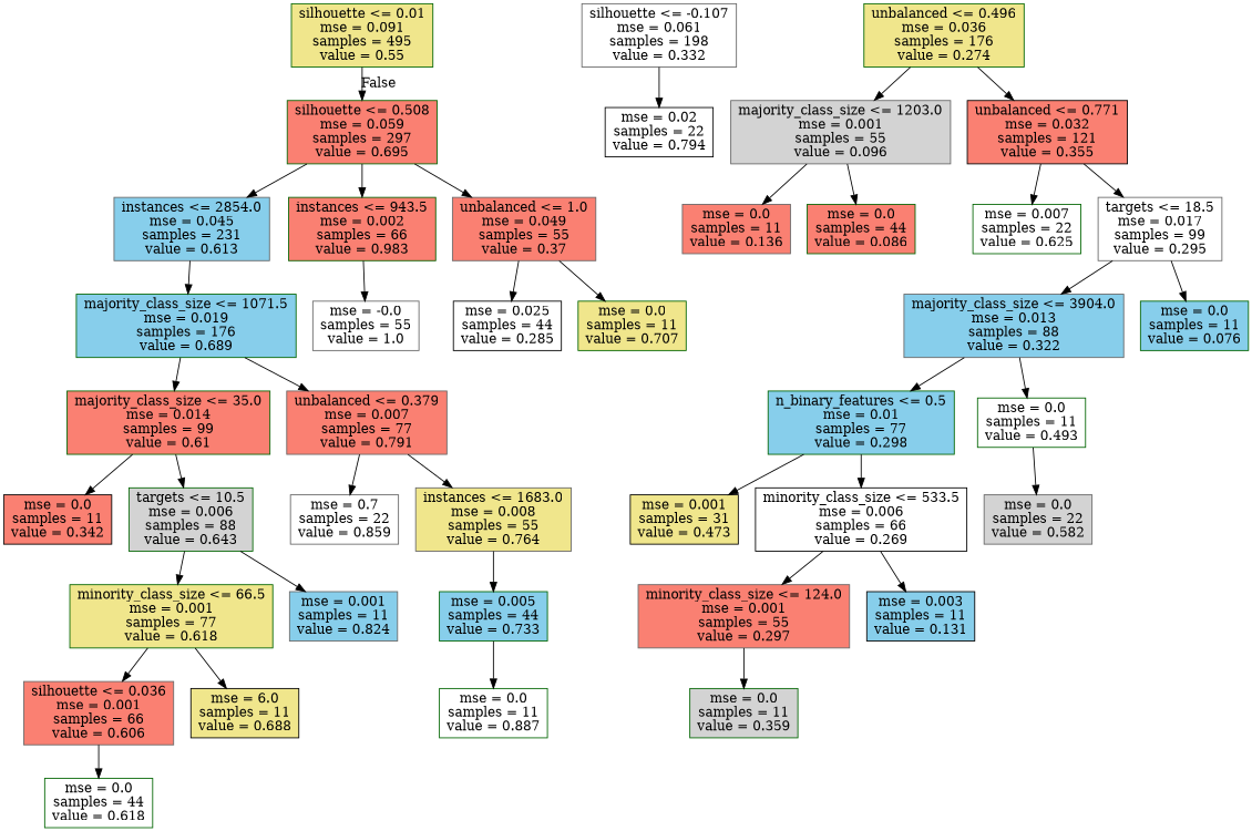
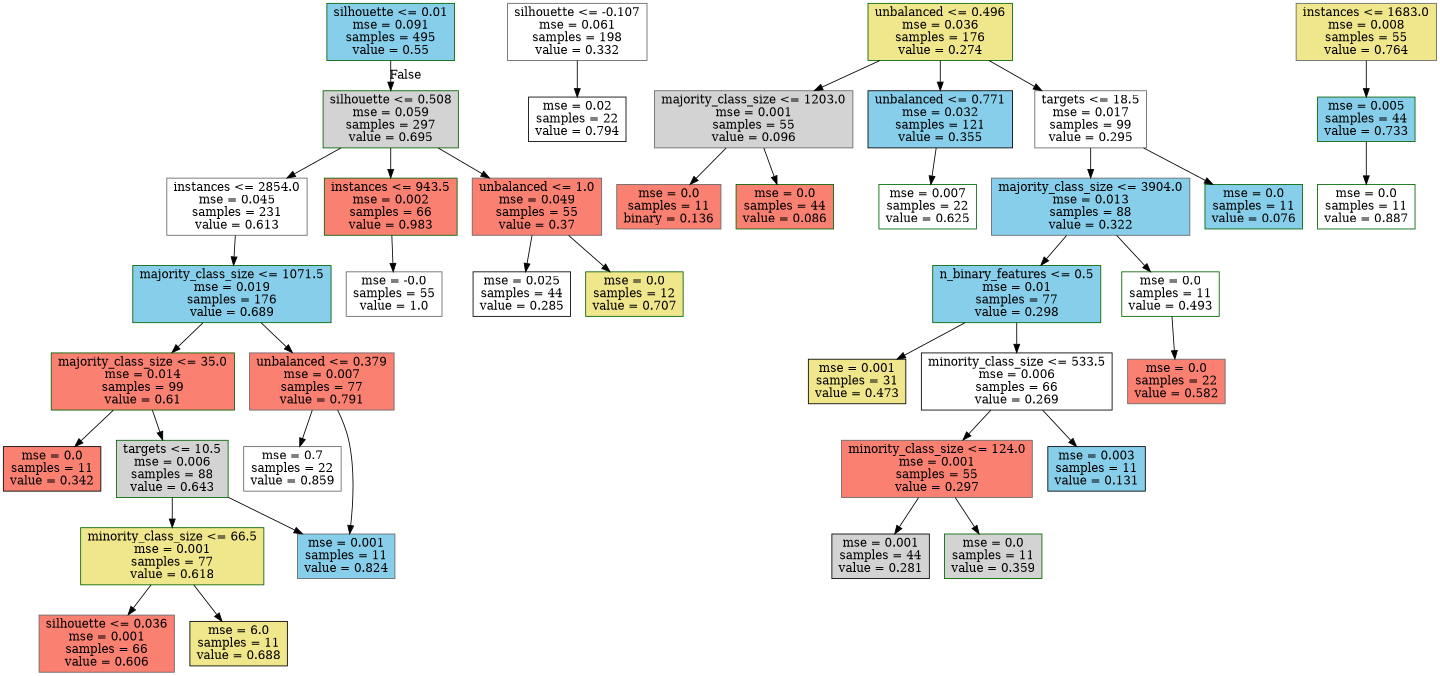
  digraph {
    node [color=darkgreen fillcolor=white shape=box style=filled]
-   n1 [fillcolor=khaki label="silhouette <= 0.01\nmse = 0.091\nsamples = 495\nvalue = 0.55"]
-   n2 [fillcolor=salmon label="silhouette <= 0.508\nmse = 0.059\nsamples = 297\nvalue = 0.695"]
+   n1 [fillcolor=skyblue label="silhouette <= 0.01\nmse = 0.091\nsamples = 495\nvalue = 0.55"]
+   n2 [fillcolor=lightgrey label="silhouette <= 0.508\nmse = 0.059\nsamples = 297\nvalue = 0.695"]
    n3 [color=gray40 label="silhouette <= -0.107\nmse = 0.061\nsamples = 198\nvalue = 0.332"]
    n4 [color=black label="mse = 0.02\nsamples = 22\nvalue = 0.794"]
-   n5 [color=gray40 fillcolor=skyblue label="instances <= 2854.0\nmse = 0.045\nsamples = 231\nvalue = 0.613"]
+   n5 [color=gray40 label="instances <= 2854.0\nmse = 0.045\nsamples = 231\nvalue = 0.613"]
    n6 [fillcolor=salmon label="instances <= 943.5\nmse = 0.002\nsamples = 66\nvalue = 0.983"]
    n7 [color=gray40 fillcolor=salmon label="unbalanced <= 1.0\nmse = 0.049\nsamples = 55\nvalue = 0.37"]
    n8 [fillcolor=khaki label="unbalanced <= 0.496\nmse = 0.036\nsamples = 176\nvalue = 0.274"]
    n9 [color=gray40 fillcolor=lightgrey label="majority_class_size <= 1203.0\nmse = 0.001\nsamples = 55\nvalue = 0.096"]
-   n10 [color=black fillcolor=salmon label="unbalanced <= 0.771\nmse = 0.032\nsamples = 121\nvalue = 0.355"]
-   n11 [color=gray40 fillcolor=salmon label="mse = 0.0\nsamples = 11\nvalue = 0.136"]
+   n10 [color=black fillcolor=skyblue label="unbalanced <= 0.771\nmse = 0.032\nsamples = 121\nvalue = 0.355"]
+   n11 [color=gray40 fillcolor=salmon label="mse = 0.0\nsamples = 11\nbinary = 0.136"]
    n12 [fillcolor=salmon label="mse = 0.0\nsamples = 44\nvalue = 0.086"]
    n13 [label="mse = 0.007\nsamples = 22\nvalue = 0.625"]
    n14 [color=gray40 label="targets <= 18.5\nmse = 0.017\nsamples = 99\nvalue = 0.295"]
    n15 [color=gray40 fillcolor=skyblue label="majority_class_size <= 3904.0\nmse = 0.013\nsamples = 88\nvalue = 0.322"]
    n16 [fillcolor=skyblue label="mse = 0.0\nsamples = 11\nvalue = 0.076"]
    n17 [fillcolor=skyblue label="n_binary_features <= 0.5\nmse = 0.01\nsamples = 77\nvalue = 0.298"]
    n18 [label="mse = 0.0\nsamples = 11\nvalue = 0.493"]
    n19 [color=black fillcolor=khaki label="mse = 0.001\nsamples = 31\nvalue = 0.473"]
    n20 [color=black label="minority_class_size <= 533.5\nmse = 0.006\nsamples = 66\nvalue = 0.269"]
-   n21 [color=gray40 fillcolor=lightgrey label="mse = 0.0\nsamples = 22\nvalue = 0.582"]
+   n21 [color=gray40 fillcolor=salmon label="mse = 0.0\nsamples = 22\nvalue = 0.582"]
    n22 [color=gray40 fillcolor=salmon label="minority_class_size <= 124.0\nmse = 0.001\nsamples = 55\nvalue = 0.297"]
    n23 [color=black fillcolor=skyblue label="mse = 0.003\nsamples = 11\nvalue = 0.131"]
+   n24 [color=black fillcolor=lightgrey label="mse = 0.001\nsamples = 44\nvalue = 0.281"]
    n25 [fillcolor=lightgrey label="mse = 0.0\nsamples = 11\nvalue = 0.359"]
    n26 [fillcolor=skyblue label="majority_class_size <= 1071.5\nmse = 0.019\nsamples = 176\nvalue = 0.689"]
    n27 [color=gray40 label="mse = -0.0\nsamples = 55\nvalue = 1.0"]
    n28 [fillcolor=salmon label="majority_class_size <= 35.0\nmse = 0.014\nsamples = 99\nvalue = 0.61"]
    n29 [color=gray40 fillcolor=salmon label="unbalanced <= 0.379\nmse = 0.007\nsamples = 77\nvalue = 0.791"]
    n30 [color=black label="mse = 0.025\nsamples = 44\nvalue = 0.285"]
-   n31 [fillcolor=khaki label="mse = 0.0\nsamples = 11\nvalue = 0.707"]
+   n31 [fillcolor=khaki label="mse = 0.0\nsamples = 12\nvalue = 0.707"]
    n32 [color=black fillcolor=salmon label="mse = 0.0\nsamples = 11\nvalue = 0.342"]
    n33 [fillcolor=lightgrey label="targets <= 10.5\nmse = 0.006\nsamples = 88\nvalue = 0.643"]
    n34 [color=gray40 label="mse = 0.7\nsamples = 22\nvalue = 0.859"]
    n35 [color=gray40 fillcolor=khaki label="instances <= 1683.0\nmse = 0.008\nsamples = 55\nvalue = 0.764"]
    n36 [fillcolor=khaki label="minority_class_size <= 66.5\nmse = 0.001\nsamples = 77\nvalue = 0.618"]
    n37 [color=gray40 fillcolor=skyblue label="mse = 0.001\nsamples = 11\nvalue = 0.824"]
    n38 [color=gray40 fillcolor=salmon label="silhouette <= 0.036\nmse = 0.001\nsamples = 66\nvalue = 0.606"]
    n39 [color=black fillcolor=khaki label="mse = 6.0\nsamples = 11\nvalue = 0.688"]
-   n40 [label="mse = 0.0\nsamples = 44\nvalue = 0.618"]
    n41 [fillcolor=skyblue label="mse = 0.005\nsamples = 44\nvalue = 0.733"]
    n42 [label="mse = 0.0\nsamples = 11\nvalue = 0.887"]
    n1 -> n2 [headlabel=False labelangle=-45 labeldistance=2.5]
    n2 -> n5
    n2 -> n6
    n2 -> n7
    n3 -> n4
    n5 -> n26
    n6 -> n27
    n7 -> n30
    n7 -> n31
    n8 -> n9
    n8 -> n10
    n9 -> n11
    n9 -> n12
    n10 -> n13
-   n10 -> n14
+   n8 -> n14
    n14 -> n15
    n14 -> n16
    n15 -> n17
    n15 -> n18
    n17 -> n19
    n17 -> n20
    n18 -> n21
    n20 -> n22
    n20 -> n23
+   n22 -> n24
    n22 -> n25
    n26 -> n28
    n26 -> n29
    n28 -> n32
    n28 -> n33
    n29 -> n34
-   n29 -> n35
+   n29 -> n37
    n33 -> n36
    n33 -> n37
    n35 -> n41
    n36 -> n38
    n36 -> n39
-   n38 -> n40
    n41 -> n42
  }
